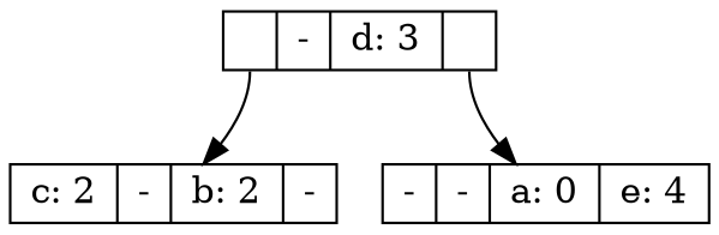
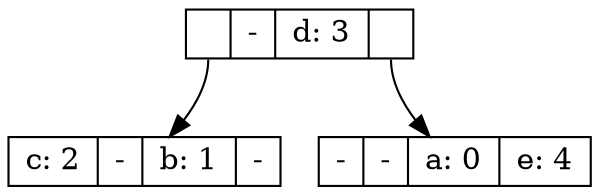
  digraph {
    fontname="DejaVu Serif"
    node [shape=record fontname="DejaVu Serif"]
    edge [fontname="DejaVu Serif"]
    n1 [height=.1 label=" <f0> | - | d: 3 | <f1> "]
-   n2 [height=.1 label=" c: 2 | - | b: 2 | -"]
+   n2 [height=.1 label=" c: 2 | - | b: 1 | -"]
    n3 [height=.1 label=" - | - | a: 0 | e: 4"]
    n1 -> n2 [tailport=f0]
    n1 -> n3 [tailport=f1]
  }
